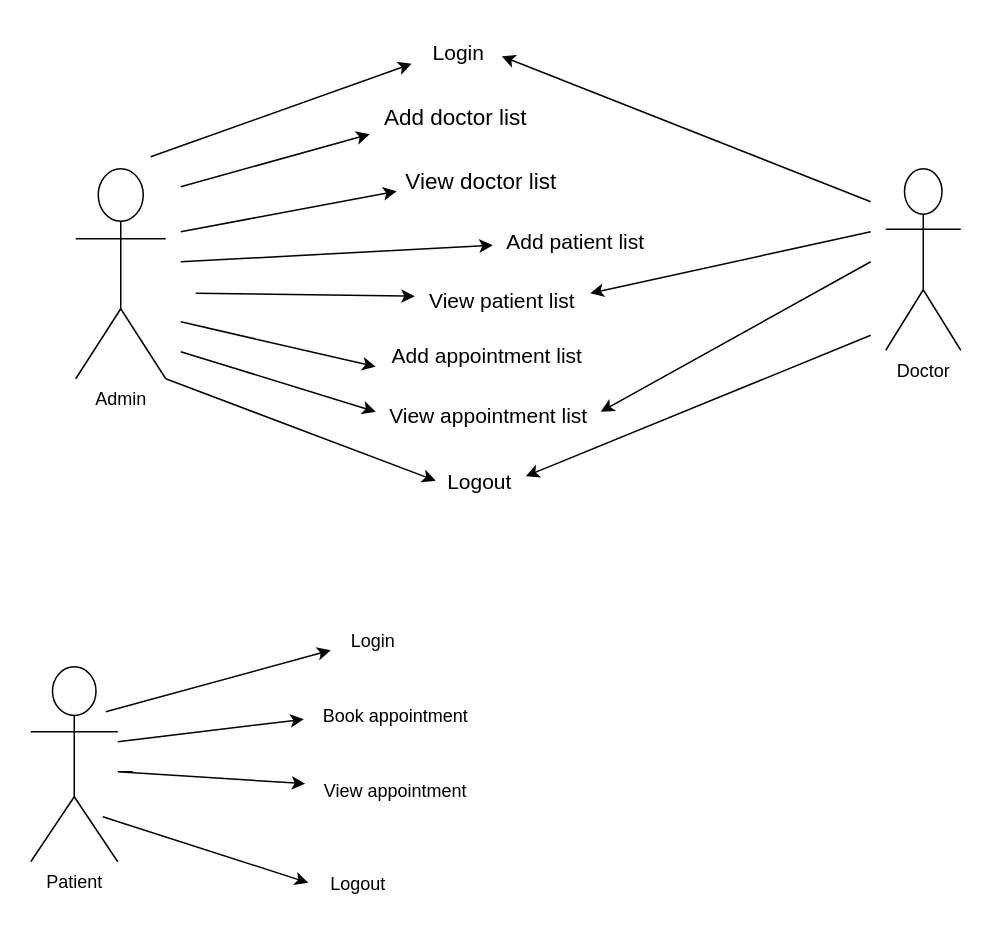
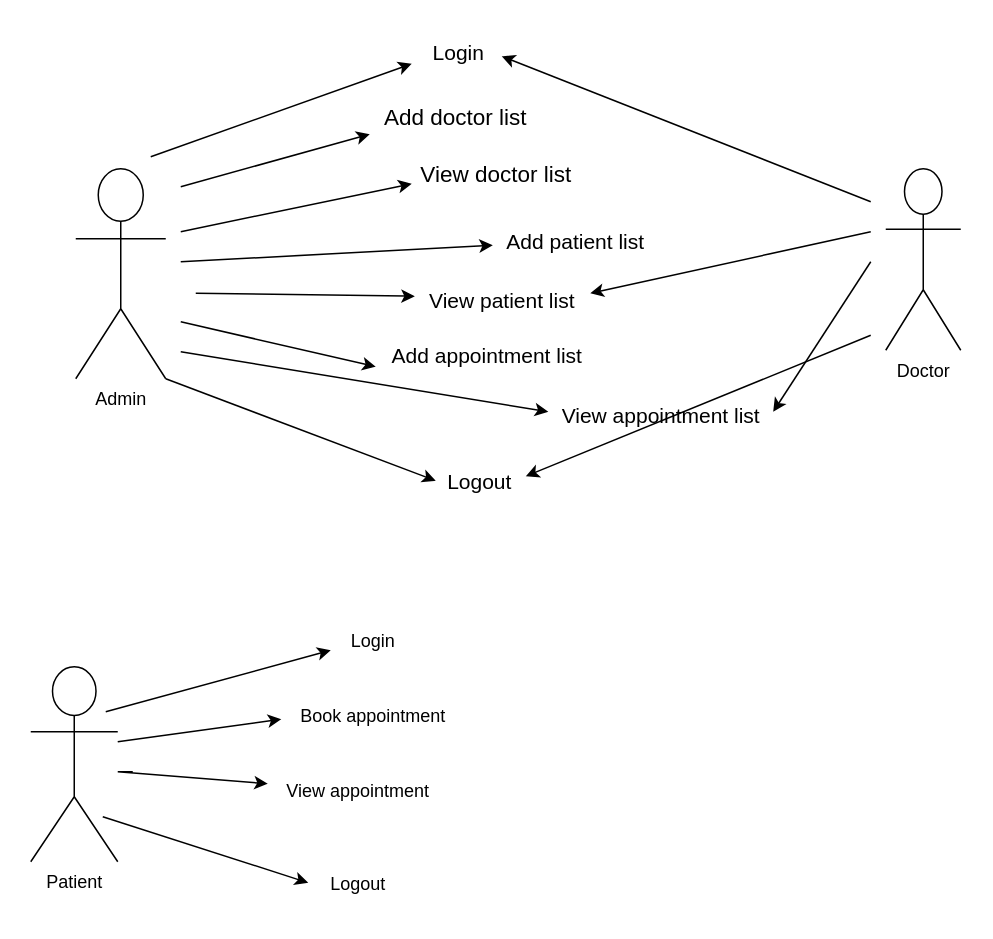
  <mxCell id="0" />
  <mxCell id="1" parent="0" />
  <mxCell id="2" value="Admin" style="shape=umlActor;verticalLabelPosition=bottom;verticalAlign=top;html=1;outlineConnect=0;" parent="1" vertex="1"><mxGeometry x="50" y="112" width="60" height="140" as="geometry" /></mxCell>
  <mxCell id="3" value="&lt;font style=&quot;font-size: 15px;&quot;&gt;Add doctor list&lt;/font&gt;" style="text;html=1;align=center;verticalAlign=middle;resizable=0;points=[];autosize=1;strokeColor=none;fillColor=none;" parent="1" vertex="1"><mxGeometry x="243" y="62" width="120" height="30" as="geometry" /></mxCell>
  <mxCell id="4" value="&lt;font style=&quot;font-size: 14px;&quot;&gt;Login&lt;/font&gt;" style="text;html=1;align=center;verticalAlign=middle;resizable=0;points=[];autosize=1;strokeColor=none;fillColor=none;" parent="1" vertex="1"><mxGeometry x="275" y="20" width="60" height="30" as="geometry" /></mxCell>
  <mxCell id="5" value="&lt;font style=&quot;font-size: 14px;&quot;&gt;Add patient list&lt;/font&gt;" style="text;html=1;align=center;verticalAlign=middle;resizable=0;points=[];autosize=1;strokeColor=none;fillColor=none;" parent="1" vertex="1"><mxGeometry x="323" y="146" width="120" height="30" as="geometry" /></mxCell>
  <mxCell id="6" value="&lt;font style=&quot;font-size: 14px;&quot;&gt;Add appointment list&lt;/font&gt;" style="text;html=1;align=center;verticalAlign=middle;resizable=0;points=[];autosize=1;strokeColor=none;fillColor=none;" parent="1" vertex="1"><mxGeometry x="249" y="222" width="150" height="30" as="geometry" /></mxCell>
  <mxCell id="7" value="&lt;font style=&quot;font-size: 14px;&quot;&gt;Logout&lt;/font&gt;" style="text;html=1;align=center;verticalAlign=middle;resizable=0;points=[];autosize=1;strokeColor=none;fillColor=none;" parent="1" vertex="1"><mxGeometry x="284" y="306" width="70" height="30" as="geometry" /></mxCell>
- <mxCell id="8" value="&lt;span style=&quot;font-size: 15px;&quot;&gt;View doctor list&lt;/span&gt;" style="text;html=1;align=center;verticalAlign=middle;resizable=0;points=[];autosize=1;strokeColor=none;fillColor=none;" parent="1" vertex="1"><mxGeometry x="260" y="105" width="120" height="30" as="geometry" /></mxCell>
+ <mxCell id="8" value="&lt;span style=&quot;font-size: 15px;&quot;&gt;View doctor list&lt;/span&gt;" style="text;html=1;align=center;verticalAlign=middle;resizable=0;points=[];autosize=1;strokeColor=none;fillColor=none;" parent="1" vertex="1"><mxGeometry x="270" y="100" width="120" height="30" as="geometry" /></mxCell>
  <mxCell id="9" value="&lt;span style=&quot;font-size: 14px;&quot;&gt;View patient list&lt;/span&gt;" style="text;html=1;align=center;verticalAlign=middle;resizable=0;points=[];autosize=1;strokeColor=none;fillColor=none;" parent="1" vertex="1"><mxGeometry x="274" y="185" width="120" height="30" as="geometry" /></mxCell>
- <mxCell id="10" value="&lt;span style=&quot;font-size: 14px;&quot;&gt;&amp;nbsp;View appointment list&lt;/span&gt;" style="text;html=1;align=center;verticalAlign=middle;resizable=0;points=[];autosize=1;strokeColor=none;fillColor=none;" parent="1" vertex="1"><mxGeometry x="243" y="262" width="160" height="30" as="geometry" /></mxCell>
+ <mxCell id="10" value="&lt;span style=&quot;font-size: 14px;&quot;&gt;&amp;nbsp;View appointment list&lt;/span&gt;" style="text;html=1;align=center;verticalAlign=middle;resizable=0;points=[];autosize=1;strokeColor=none;fillColor=none;" parent="1" vertex="1"><mxGeometry x="358" y="262" width="160" height="30" as="geometry" /></mxCell>
  <mxCell id="11" value="" style="endArrow=classic;html=1;rounded=0;entryX=-0.017;entryY=0.733;entryDx=0;entryDy=0;entryPerimeter=0;" parent="1" target="4" edge="1"><mxGeometry width="50" height="50" relative="1" as="geometry"><mxPoint x="100" y="104" as="sourcePoint" /><mxPoint x="190" y="114" as="targetPoint" /></mxGeometry></mxCell>
  <mxCell id="12" value="" style="endArrow=classic;html=1;rounded=0;entryX=0.025;entryY=0.9;entryDx=0;entryDy=0;entryPerimeter=0;" parent="1" target="3" edge="1"><mxGeometry width="50" height="50" relative="1" as="geometry"><mxPoint x="120" y="124" as="sourcePoint" /><mxPoint x="190" y="135" as="targetPoint" /></mxGeometry></mxCell>
  <mxCell id="13" value="Doctor" style="shape=umlActor;verticalLabelPosition=bottom;verticalAlign=top;html=1;outlineConnect=0;" parent="1" vertex="1"><mxGeometry x="590" y="112" width="50" height="121" as="geometry" /></mxCell>
  <mxCell id="14" value="" style="endArrow=classic;html=1;rounded=0;entryX=0.943;entryY=0.367;entryDx=0;entryDy=0;entryPerimeter=0;" parent="1" target="7" edge="1"><mxGeometry width="50" height="50" relative="1" as="geometry"><mxPoint x="580" y="223" as="sourcePoint" /><mxPoint x="350" y="343" as="targetPoint" /></mxGeometry></mxCell>
  <mxCell id="15" value="" style="endArrow=classic;html=1;rounded=0;entryX=0.981;entryY=0.4;entryDx=0;entryDy=0;entryPerimeter=0;" parent="1" target="10" edge="1"><mxGeometry width="50" height="50" relative="1" as="geometry"><mxPoint x="580" y="174" as="sourcePoint" /><mxPoint x="490" y="204" as="targetPoint" /></mxGeometry></mxCell>
  <mxCell id="16" value="" style="endArrow=classic;html=1;rounded=0;entryX=0.992;entryY=0.333;entryDx=0;entryDy=0;entryPerimeter=0;" parent="1" target="9" edge="1"><mxGeometry width="50" height="50" relative="1" as="geometry"><mxPoint x="580" y="154" as="sourcePoint" /><mxPoint x="560" y="105" as="targetPoint" /></mxGeometry></mxCell>
  <mxCell id="17" value="" style="endArrow=classic;html=1;rounded=0;entryX=0.983;entryY=0.567;entryDx=0;entryDy=0;entryPerimeter=0;" parent="1" target="4" edge="1"><mxGeometry width="50" height="50" relative="1" as="geometry"><mxPoint x="580" y="134" as="sourcePoint" /><mxPoint x="570" y="24" as="targetPoint" /></mxGeometry></mxCell>
  <mxCell id="18" value="" style="endArrow=classic;html=1;rounded=0;entryX=0.033;entryY=0.733;entryDx=0;entryDy=0;entryPerimeter=0;" parent="1" target="8" edge="1"><mxGeometry width="50" height="50" relative="1" as="geometry"><mxPoint x="120" y="154" as="sourcePoint" /><mxPoint x="260" y="110" as="targetPoint" /></mxGeometry></mxCell>
  <mxCell id="19" value="" style="endArrow=classic;html=1;rounded=0;entryX=0.017;entryY=0.4;entryDx=0;entryDy=0;entryPerimeter=0;" parent="1" target="9" edge="1"><mxGeometry width="50" height="50" relative="1" as="geometry"><mxPoint x="130" y="195" as="sourcePoint" /><mxPoint x="251" y="195" as="targetPoint" /></mxGeometry></mxCell>
  <mxCell id="20" value="" style="endArrow=classic;html=1;rounded=0;entryX=0.042;entryY=0.567;entryDx=0;entryDy=0;entryPerimeter=0;" parent="1" target="5" edge="1"><mxGeometry width="50" height="50" relative="1" as="geometry"><mxPoint x="120" y="174" as="sourcePoint" /><mxPoint x="251" y="100" as="targetPoint" /></mxGeometry></mxCell>
  <mxCell id="21" value="" style="endArrow=classic;html=1;rounded=0;exitX=1;exitY=1;exitDx=0;exitDy=0;exitPerimeter=0;" parent="1" source="2" edge="1"><mxGeometry width="50" height="50" relative="1" as="geometry"><mxPoint x="150" y="379" as="sourcePoint" /><mxPoint x="290" y="320" as="targetPoint" /></mxGeometry></mxCell>
  <mxCell id="22" value="" style="endArrow=classic;html=1;rounded=0;" parent="1" edge="1"><mxGeometry width="50" height="50" relative="1" as="geometry"><mxPoint x="120" y="214" as="sourcePoint" /><mxPoint x="250" y="244" as="targetPoint" /></mxGeometry></mxCell>
  <mxCell id="23" value="" style="endArrow=classic;html=1;rounded=0;entryX=0.044;entryY=0.4;entryDx=0;entryDy=0;entryPerimeter=0;" parent="1" target="10" edge="1"><mxGeometry width="50" height="50" relative="1" as="geometry"><mxPoint x="120" y="234" as="sourcePoint" /><mxPoint x="281" y="374" as="targetPoint" /></mxGeometry></mxCell>
  <mxCell id="24" value="Patient" style="shape=umlActor;verticalLabelPosition=bottom;verticalAlign=top;html=1;outlineConnect=0;" vertex="1" parent="1"><mxGeometry x="20" y="444" width="58" height="130" as="geometry" /></mxCell>
  <mxCell id="25" value="Login" style="text;html=1;align=center;verticalAlign=middle;resizable=0;points=[];autosize=1;strokeColor=none;fillColor=none;" vertex="1" parent="1"><mxGeometry x="223" y="412" width="50" height="30" as="geometry" /></mxCell>
- <mxCell id="26" value="Book appointment" style="text;html=1;align=center;verticalAlign=middle;resizable=0;points=[];autosize=1;strokeColor=none;fillColor=none;" vertex="1" parent="1"><mxGeometry x="203" y="462" width="120" height="30" as="geometry" /></mxCell>
- <mxCell id="27" value="View appointment" style="text;html=1;align=center;verticalAlign=middle;resizable=0;points=[];autosize=1;strokeColor=none;fillColor=none;" vertex="1" parent="1"><mxGeometry x="203" y="512" width="120" height="30" as="geometry" /></mxCell>
+ <mxCell id="26" value="Book appointment" style="text;html=1;align=center;verticalAlign=middle;resizable=0;points=[];autosize=1;strokeColor=none;fillColor=none;" vertex="1" parent="1"><mxGeometry x="188" y="462" width="120" height="30" as="geometry" /></mxCell>
+ <mxCell id="27" value="View appointment" style="text;html=1;align=center;verticalAlign=middle;resizable=0;points=[];autosize=1;strokeColor=none;fillColor=none;" vertex="1" parent="1"><mxGeometry x="178" y="512" width="120" height="30" as="geometry" /></mxCell>
  <mxCell id="28" value="Logout" style="text;html=1;align=center;verticalAlign=middle;resizable=0;points=[];autosize=1;strokeColor=none;fillColor=none;" vertex="1" parent="1"><mxGeometry x="208" y="574" width="60" height="30" as="geometry" /></mxCell>
  <mxCell id="29" value="" style="endArrow=classic;html=1;rounded=0;entryX=-0.008;entryY=0.567;entryDx=0;entryDy=0;entryPerimeter=0;" edge="1" parent="1" target="26"><mxGeometry width="50" height="50" relative="1" as="geometry"><mxPoint x="78" y="494" as="sourcePoint" /><mxPoint x="328" y="404" as="targetPoint" /><Array as="points"><mxPoint x="78" y="494" /></Array></mxGeometry></mxCell>
  <mxCell id="30" value="" style="endArrow=classic;html=1;rounded=0;entryX=-0.06;entryY=0.7;entryDx=0;entryDy=0;entryPerimeter=0;" edge="1" parent="1" target="25"><mxGeometry width="50" height="50" relative="1" as="geometry"><mxPoint x="70" y="474" as="sourcePoint" /><mxPoint x="110" y="424" as="targetPoint" /></mxGeometry></mxCell>
  <mxCell id="31" value="" style="endArrow=classic;html=1;rounded=0;entryX=0;entryY=0.333;entryDx=0;entryDy=0;entryPerimeter=0;" edge="1" parent="1" target="27"><mxGeometry width="50" height="50" relative="1" as="geometry"><mxPoint x="88" y="514" as="sourcePoint" /><mxPoint x="328" y="404" as="targetPoint" /><Array as="points"><mxPoint x="78" y="514" /></Array></mxGeometry></mxCell>
  <mxCell id="32" value="" style="endArrow=classic;html=1;rounded=0;entryX=-0.05;entryY=0.467;entryDx=0;entryDy=0;entryPerimeter=0;" edge="1" parent="1" target="28"><mxGeometry width="50" height="50" relative="1" as="geometry"><mxPoint x="68" y="544" as="sourcePoint" /><mxPoint x="110" y="492" as="targetPoint" /></mxGeometry></mxCell>
